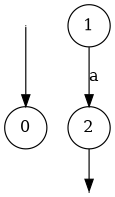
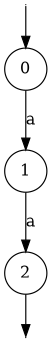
  digraph {
    rankdir=TB
    vcsn_context="lal(ax), z"
    node [shape=circle]
    I0 [shape=point width=0]
    F2 [shape=point width=0]
    0
    1
    2
    subgraph sub_1 {
      I0
      F2
    }
    subgraph sub_2 {
      0
      1
      2
    }
    I0 -> 0
+   0 -> 1 [label=a]
    1 -> 2 [label=a]
    2 -> F2
  }
